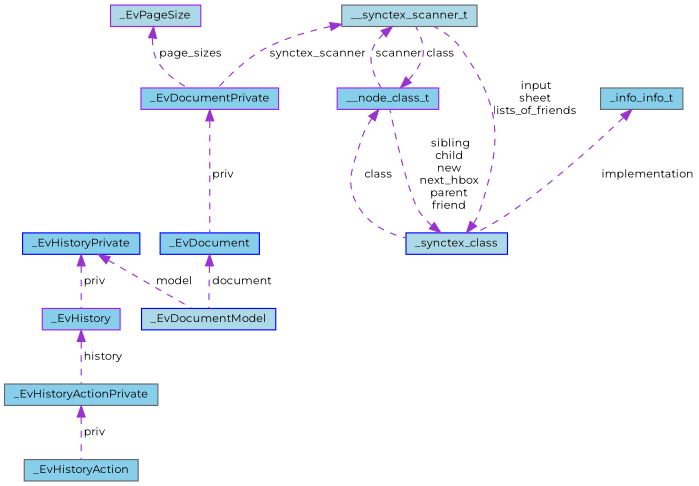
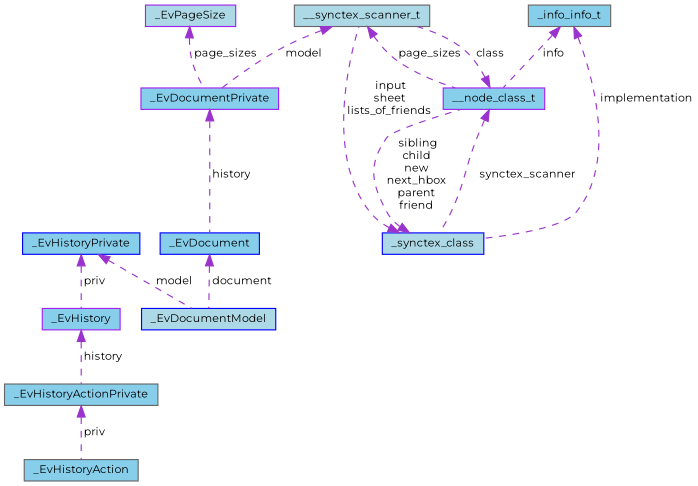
  digraph {
    fontname=Montserrat
    node [color=gray40 fillcolor=skyblue fontname=Montserrat fontsize=10 shape=record style=filled]
    edge [color=darkorchid3 dir=back fontname=Montserrat fontsize=10 labelfontname=Helvetica labelfontsize=10 style=dashed]
    n1 [fontcolor=black height=0.2 label=_EvHistoryAction width=0.4]
    n2 [height=0.2 label=_EvHistoryActionPrivate width=0.4]
    n3 [color=purple height=0.2 label=_EvHistory width=0.4]
    n4 [color=blue height=0.2 label=_EvHistoryPrivate width=0.4]
    n5 [color=blue fillcolor=lightblue height=0.2 label=_EvDocumentModel width=0.4]
    n6 [color=blue height=0.2 label=_EvDocument width=0.4]
    n7 [color=purple height=0.2 label=_EvDocumentPrivate width=0.4]
    n8 [color=purple fillcolor=lightblue height=0.2 label=_EvPageSize width=0.4]
    n9 [fillcolor=lightblue height=0.2 label=__synctex_scanner_t width=0.4]
    n10 [color=purple height=0.2 label=__node_class_t width=0.4]
    n11 [color=blue fillcolor=lightblue height=0.2 label=_synctex_class width=0.4]
    n12 [height=0.2 label=_info_info_t width=0.4]
    n2 -> n1 [label=" priv"]
    n3 -> n2 [label=" history"]
    n4 -> n3 [label=" priv"]
    n4 -> n5 [label=" model"]
    n6 -> n5 [label=" document"]
-   n7 -> n6 [label=" priv"]
+   n7 -> n6 [label=" history"]
    n8 -> n7 [label=" page_sizes"]
-   n9 -> n7 [label=" synctex_scanner"]
-   n9 -> n10 [label=" scanner"]
+   n9 -> n7 [label=" model"]
+   n9 -> n10 [label=" page_sizes"]
    n10 -> n9 [label=" class"]
-   n10 -> n11 [label=" class"]
+   n10 -> n11 [label=" synctex_scanner"]
    n11 -> n9 [label=" input\nsheet\nlists_of_friends"]
    n11 -> n10 [label=" sibling\nchild\nnew\nnext_hbox\nparent\nfriend"]
+   n12 -> n10 [label=" info"]
    n12 -> n11 [label=" implementation"]
  }
